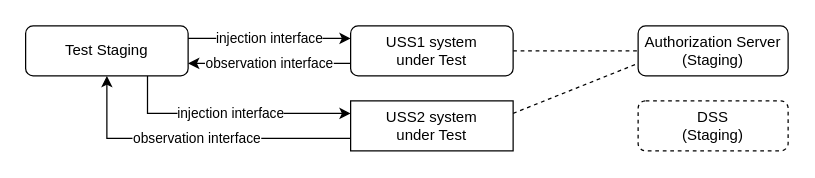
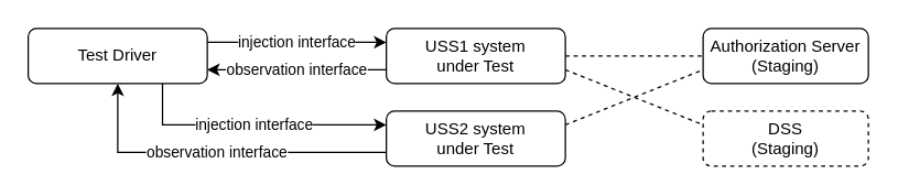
  <mxCell id="0" />
  <mxCell id="1" parent="0" />
  <mxCell id="2" value="injection interface" style="edgeStyle=orthogonalEdgeStyle;rounded=0;orthogonalLoop=1;jettySize=auto;html=1;exitX=0.75;exitY=1;exitDx=0;exitDy=0;entryX=0;entryY=0.25;entryDx=0;entryDy=0;" parent="1" source="3" target="11" edge="1"><mxGeometry relative="1" as="geometry" /></mxCell>
- <mxCell id="3" value="Test Staging" style="rounded=1;whiteSpace=wrap;html=1;" parent="1" vertex="1"><mxGeometry x="20" y="20" width="130" height="40" as="geometry" /></mxCell>
+ <mxCell id="3" value="Test Driver" style="rounded=1;whiteSpace=wrap;html=1;" parent="1" vertex="1"><mxGeometry x="20" y="20" width="130" height="40" as="geometry" /></mxCell>
  <mxCell id="4" value="injection interface" style="edgeStyle=orthogonalEdgeStyle;rounded=0;orthogonalLoop=1;jettySize=auto;html=1;exitX=1;exitY=0.25;exitDx=0;exitDy=0;entryX=0;entryY=0.25;entryDx=0;entryDy=0;" parent="1" source="3" target="8" edge="1"><mxGeometry relative="1" as="geometry"><mxPoint x="180" y="30" as="sourcePoint" /></mxGeometry></mxCell>
  <mxCell id="5" value="observation interface" style="edgeStyle=orthogonalEdgeStyle;rounded=0;orthogonalLoop=1;jettySize=auto;html=1;exitX=0;exitY=0.75;exitDx=0;exitDy=0;entryX=1;entryY=0.75;entryDx=0;entryDy=0;" parent="1" source="8" target="3" edge="1"><mxGeometry relative="1" as="geometry"><mxPoint x="180" y="50" as="targetPoint" /></mxGeometry></mxCell>
  <mxCell id="6" style="edgeStyle=orthogonalEdgeStyle;rounded=0;orthogonalLoop=1;jettySize=auto;html=1;exitX=1;exitY=0.5;exitDx=0;exitDy=0;dashed=1;endArrow=none;endFill=0;" parent="1" source="8" edge="1"><mxGeometry relative="1" as="geometry"><mxPoint x="510" y="40" as="targetPoint" /></mxGeometry></mxCell>
+ <mxCell id="7" style="rounded=0;orthogonalLoop=1;jettySize=auto;html=1;exitX=1;exitY=0.75;exitDx=0;exitDy=0;entryX=0;entryY=0.25;entryDx=0;entryDy=0;dashed=1;endArrow=none;endFill=0;entryPerimeter=0;" parent="1" source="8" target="13" edge="1"><mxGeometry relative="1" as="geometry" /></mxCell>
  <mxCell id="8" value="USS1 system &lt;br&gt;under Test" style="rounded=1;whiteSpace=wrap;html=1;" parent="1" vertex="1"><mxGeometry x="280" y="20" width="130" height="40" as="geometry" /></mxCell>
  <mxCell id="9" value="observation interface" style="edgeStyle=orthogonalEdgeStyle;rounded=0;orthogonalLoop=1;jettySize=auto;html=1;exitX=0;exitY=0.75;exitDx=0;exitDy=0;entryX=0.5;entryY=1;entryDx=0;entryDy=0;" parent="1" source="11" target="3" edge="1"><mxGeometry relative="1" as="geometry" /></mxCell>
  <mxCell id="10" style="rounded=0;orthogonalLoop=1;jettySize=auto;html=1;exitX=1;exitY=0.25;exitDx=0;exitDy=0;entryX=0;entryY=0.75;entryDx=0;entryDy=0;dashed=1;endArrow=none;endFill=0;" parent="1" source="11" target="12" edge="1"><mxGeometry relative="1" as="geometry" /></mxCell>
- <mxCell id="11" value="USS2 system &lt;br&gt;under Test" style="whiteSpace=wrap;html=1;rounded=0;" parent="1" vertex="1"><mxGeometry x="280" y="80" width="130" height="40" as="geometry" /></mxCell>
+ <mxCell id="11" value="USS2 system &lt;br&gt;under Test" style="rounded=1;whiteSpace=wrap;html=1;" parent="1" vertex="1"><mxGeometry x="280" y="80" width="130" height="40" as="geometry" /></mxCell>
  <mxCell id="12" value="Authorization Server&lt;br&gt;(Staging)" style="rounded=1;whiteSpace=wrap;html=1;" parent="1" vertex="1"><mxGeometry x="510" y="20" width="120" height="40" as="geometry" /></mxCell>
  <mxCell id="13" value="DSS&lt;br&gt;(Staging)" style="rounded=1;whiteSpace=wrap;html=1;dashed=1;" parent="1" vertex="1"><mxGeometry x="510" y="80" width="120" height="40" as="geometry" /></mxCell>
